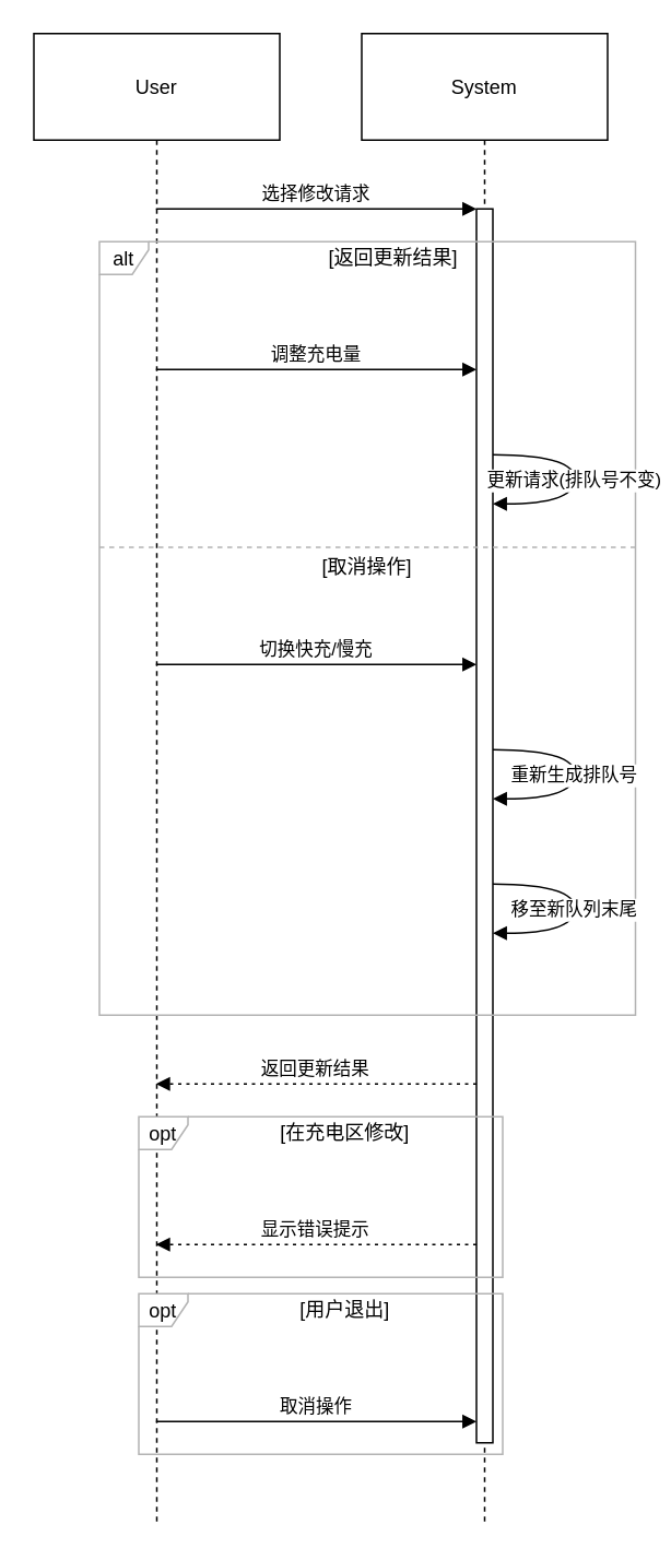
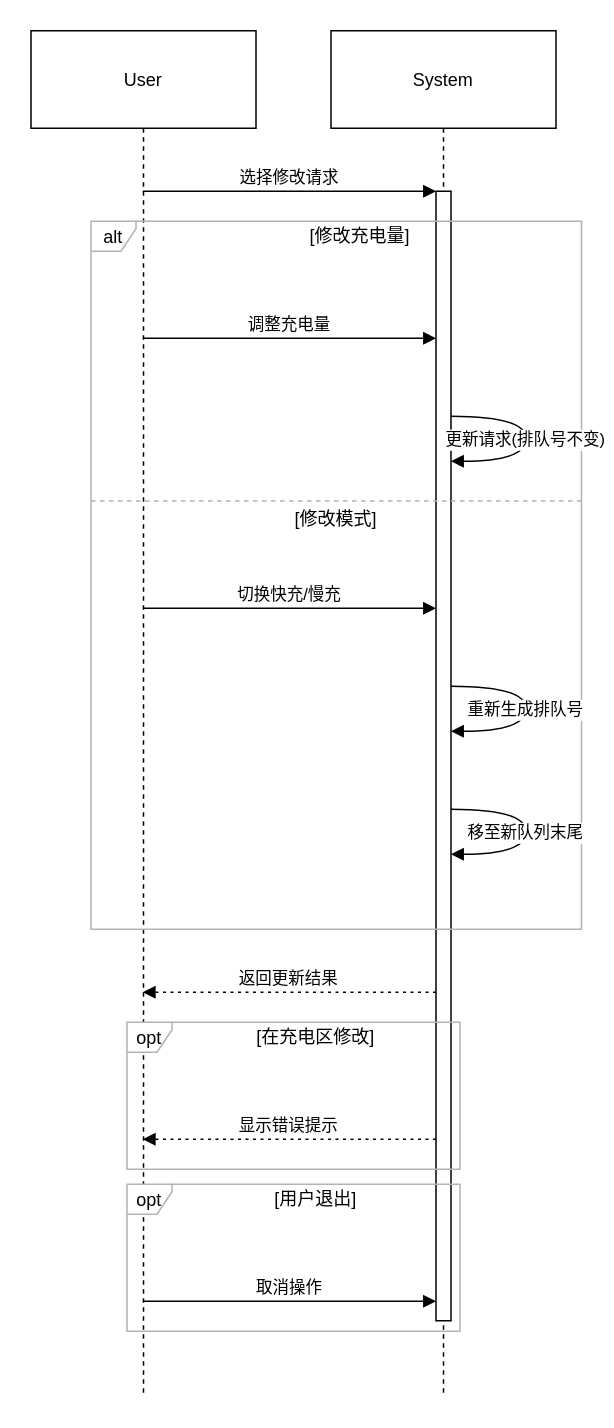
  <mxCell id="0" />
  <mxCell id="1" parent="0" />
  <mxCell id="2" value="User" style="shape=umlLifeline;perimeter=lifelinePerimeter;whiteSpace=wrap;container=1;dropTarget=0;collapsible=0;recursiveResize=0;outlineConnect=0;portConstraint=eastwest;newEdgeStyle={&quot;edgeStyle&quot;:&quot;elbowEdgeStyle&quot;,&quot;elbow&quot;:&quot;vertical&quot;,&quot;curved&quot;:0,&quot;rounded&quot;:0};size=65;" vertex="1" parent="1"><mxGeometry x="20" y="20" width="150" height="910" as="geometry" /></mxCell>
  <mxCell id="3" value="System" style="shape=umlLifeline;perimeter=lifelinePerimeter;whiteSpace=wrap;container=1;dropTarget=0;collapsible=0;recursiveResize=0;outlineConnect=0;portConstraint=eastwest;newEdgeStyle={&quot;edgeStyle&quot;:&quot;elbowEdgeStyle&quot;,&quot;elbow&quot;:&quot;vertical&quot;,&quot;curved&quot;:0,&quot;rounded&quot;:0};size=65;" vertex="1" parent="1"><mxGeometry x="220" y="20" width="150" height="910" as="geometry" /></mxCell>
  <mxCell id="4" value="" style="points=[];perimeter=orthogonalPerimeter;outlineConnect=0;targetShapes=umlLifeline;portConstraint=eastwest;newEdgeStyle={&quot;edgeStyle&quot;:&quot;elbowEdgeStyle&quot;,&quot;elbow&quot;:&quot;vertical&quot;,&quot;curved&quot;:0,&quot;rounded&quot;:0}" vertex="1" parent="3"><mxGeometry x="70" y="107" width="10" height="753" as="geometry" /></mxCell>
  <mxCell id="5" value="alt" style="shape=umlFrame;pointerEvents=0;dropTarget=0;strokeColor=#B3B3B3;height=20;width=30" vertex="1" parent="1"><mxGeometry x="60" y="147" width="327" height="472" as="geometry" /></mxCell>
- <mxCell id="6" value="[返回更新结果]" style="text;strokeColor=none;fillColor=none;align=center;verticalAlign=middle;whiteSpace=wrap;" vertex="1" parent="5"><mxGeometry x="32.376" width="294.624" height="20" as="geometry" /></mxCell>
- <mxCell id="7" value="[取消操作]" style="shape=line;dashed=1;whiteSpace=wrap;verticalAlign=top;labelPosition=center;verticalLabelPosition=middle;align=center;strokeColor=#B3B3B3;" vertex="1" parent="5"><mxGeometry y="185" width="327" height="3" as="geometry" /></mxCell>
+ <mxCell id="6" value="[修改充电量]" style="text;strokeColor=none;fillColor=none;align=center;verticalAlign=middle;whiteSpace=wrap;" vertex="1" parent="5"><mxGeometry x="32.376" width="294.624" height="20" as="geometry" /></mxCell>
+ <mxCell id="7" value="[修改模式]" style="shape=line;dashed=1;whiteSpace=wrap;verticalAlign=top;labelPosition=center;verticalLabelPosition=middle;align=center;strokeColor=#B3B3B3;" vertex="1" parent="5"><mxGeometry y="185" width="327" height="3" as="geometry" /></mxCell>
  <mxCell id="8" value="opt" style="shape=umlFrame;pointerEvents=0;dropTarget=0;strokeColor=#B3B3B3;height=20;width=30" vertex="1" parent="1"><mxGeometry x="84" y="681" width="222" height="98" as="geometry" /></mxCell>
  <mxCell id="9" value="[在充电区修改]" style="text;strokeColor=none;fillColor=none;align=center;verticalAlign=middle;whiteSpace=wrap;" vertex="1" parent="8"><mxGeometry x="30" width="192" height="20" as="geometry" /></mxCell>
  <mxCell id="10" value="opt" style="shape=umlFrame;pointerEvents=0;dropTarget=0;strokeColor=#B3B3B3;height=20;width=30" vertex="1" parent="1"><mxGeometry x="84" y="789" width="222" height="98" as="geometry" /></mxCell>
  <mxCell id="11" value="[用户退出]" style="text;strokeColor=none;fillColor=none;align=center;verticalAlign=middle;whiteSpace=wrap;" vertex="1" parent="10"><mxGeometry x="30" width="192" height="20" as="geometry" /></mxCell>
  <mxCell id="12" value="选择修改请求" style="verticalAlign=bottom;edgeStyle=elbowEdgeStyle;elbow=vertical;curved=0;rounded=0;endArrow=block;" edge="1" parent="1" source="2" target="4"><mxGeometry relative="1" as="geometry"><Array as="points"><mxPoint x="202" y="127" /></Array></mxGeometry></mxCell>
  <mxCell id="13" value="调整充电量" style="verticalAlign=bottom;edgeStyle=elbowEdgeStyle;elbow=vertical;curved=0;rounded=0;endArrow=block;" edge="1" parent="1" source="2" target="4"><mxGeometry relative="1" as="geometry"><Array as="points"><mxPoint x="202" y="225" /></Array></mxGeometry></mxCell>
  <mxCell id="14" value="更新请求(排队号不变)" style="curved=1;endArrow=block;rounded=0;" edge="1" parent="1" source="4" target="4"><mxGeometry relative="1" as="geometry"><Array as="points"><mxPoint x="350" y="277" /><mxPoint x="350" y="307" /></Array></mxGeometry></mxCell>
  <mxCell id="15" value="切换快充/慢充" style="verticalAlign=bottom;edgeStyle=elbowEdgeStyle;elbow=vertical;curved=0;rounded=0;endArrow=block;" edge="1" parent="1" source="2" target="4"><mxGeometry relative="1" as="geometry"><Array as="points"><mxPoint x="202" y="405" /></Array></mxGeometry></mxCell>
  <mxCell id="16" value="重新生成排队号" style="curved=1;endArrow=block;rounded=0;" edge="1" parent="1" source="4" target="4"><mxGeometry relative="1" as="geometry"><Array as="points"><mxPoint x="350" y="457" /><mxPoint x="350" y="487" /></Array></mxGeometry></mxCell>
  <mxCell id="17" value="移至新队列末尾" style="curved=1;endArrow=block;rounded=0;" edge="1" parent="1" source="4" target="4"><mxGeometry relative="1" as="geometry"><Array as="points"><mxPoint x="350" y="539" /><mxPoint x="350" y="569" /></Array></mxGeometry></mxCell>
  <mxCell id="18" value="返回更新结果" style="verticalAlign=bottom;edgeStyle=elbowEdgeStyle;elbow=vertical;curved=0;rounded=0;dashed=1;dashPattern=2 3;endArrow=block;" edge="1" parent="1" source="4" target="2"><mxGeometry relative="1" as="geometry"><Array as="points"><mxPoint x="205" y="661" /></Array></mxGeometry></mxCell>
  <mxCell id="19" value="显示错误提示" style="verticalAlign=bottom;edgeStyle=elbowEdgeStyle;elbow=vertical;curved=0;rounded=0;dashed=1;dashPattern=2 3;endArrow=block;" edge="1" parent="1" source="4" target="2"><mxGeometry relative="1" as="geometry"><Array as="points"><mxPoint x="207" y="759" /></Array></mxGeometry></mxCell>
  <mxCell id="20" value="取消操作" style="verticalAlign=bottom;edgeStyle=elbowEdgeStyle;elbow=vertical;curved=0;rounded=0;endArrow=block;" edge="1" parent="1" source="2" target="4"><mxGeometry relative="1" as="geometry"><Array as="points"><mxPoint x="204" y="867" /></Array></mxGeometry></mxCell>
